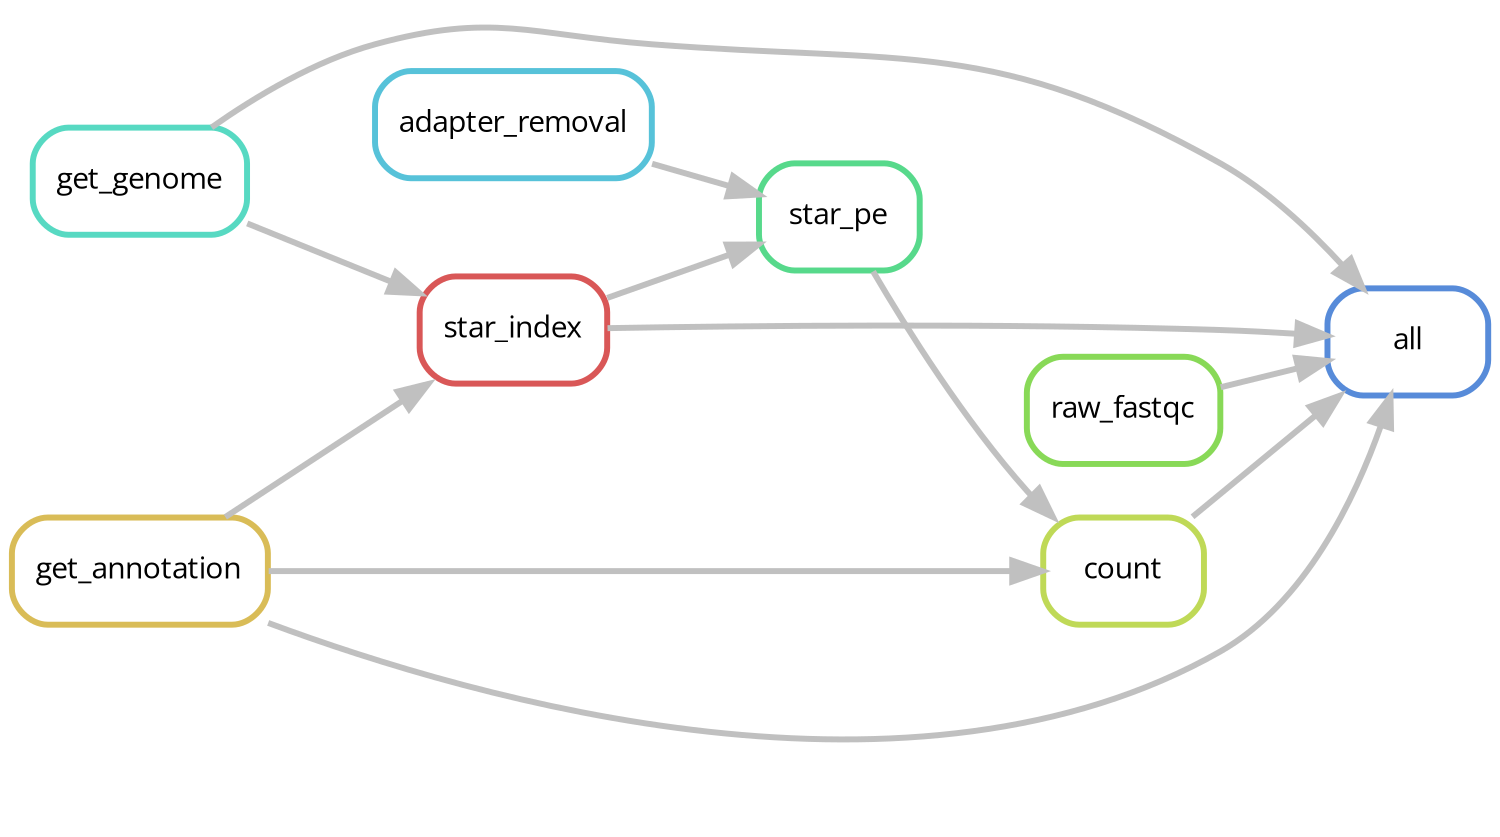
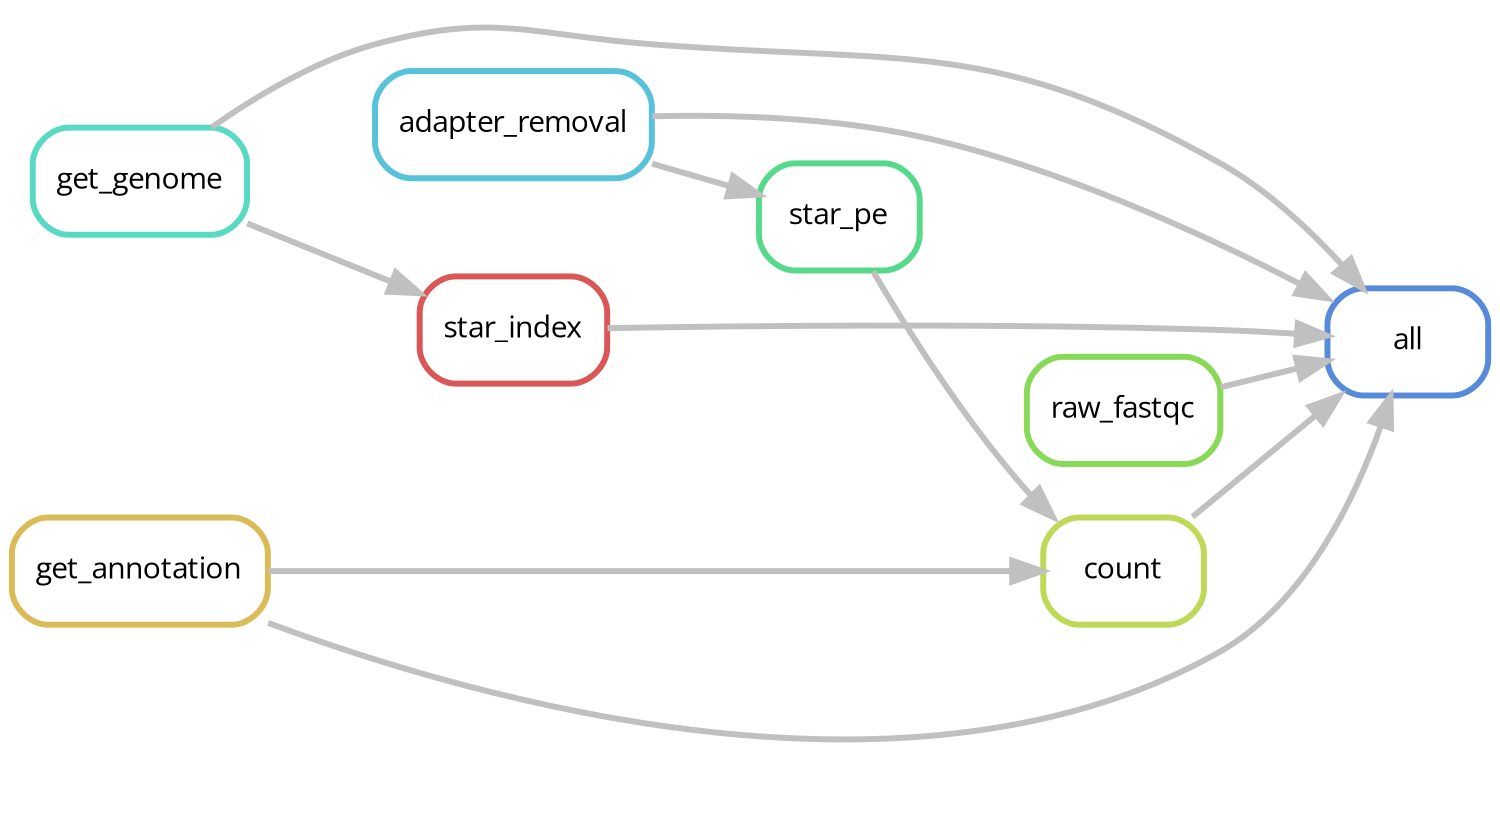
  digraph {
    bgcolor=white
    fontname="Open Sans"
    rankdir=LR
    node [fontname="Open Sans" fontsize=10 penwidth=2 shape=box style=rounded]
    edge [color=grey fontname="Open Sans" penwidth=2]
    n1 [color="0.60 0.6 0.85" label=all]
    n2 [color="0.00 0.6 0.85" label=star_index]
    n3 [color="0.40 0.6 0.85" label=star_pe]
    n4 [color="0.20 0.6 0.85" label=count]
    n5 [color="0.53 0.6 0.85" label=adapter_removal]
    n6 [color="0.27 0.6 0.85" label=raw_fastqc]
    n7 [color="0.47 0.6 0.85" label=get_genome]
    n8 [color="0.13 0.6 0.85" label=get_annotation]
    n2 -> n1
-   n2 -> n3
    n3 -> n4
    n4 -> n1
+   n5 -> n1
    n5 -> n3
    n6 -> n1
    n7 -> n1
    n7 -> n2
    n8 -> n1
-   n8 -> n2
    n8 -> n4
  }
